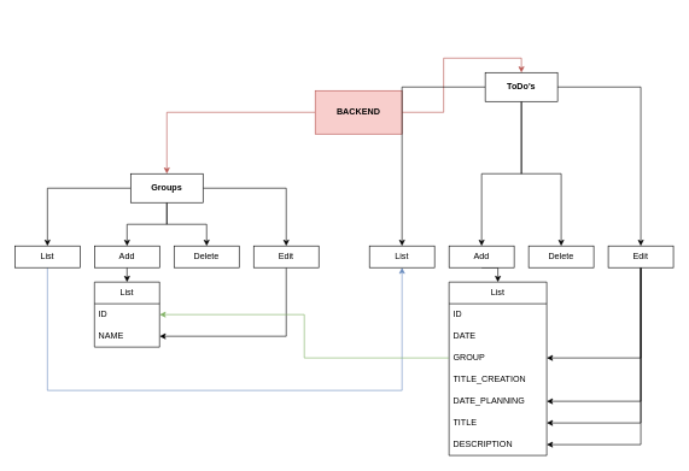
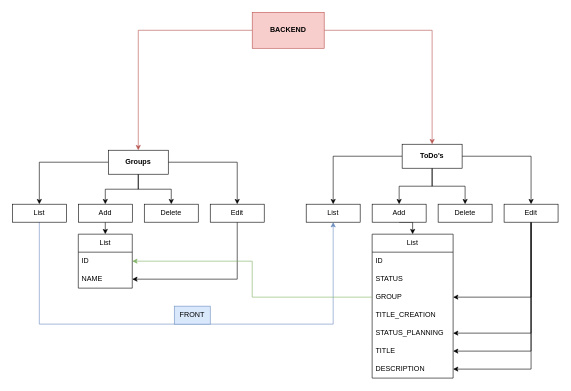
  <mxCell id="0" />
  <mxCell id="1" parent="0" />
  <mxCell id="2" style="edgeStyle=orthogonalEdgeStyle;rounded=0;orthogonalLoop=1;jettySize=auto;html=1;entryX=0.5;entryY=0;entryDx=0;entryDy=0;fillColor=#f8cecc;strokeColor=#b85450;" edge="1" parent="1" source="4" target="9"><mxGeometry relative="1" as="geometry" /></mxCell>
  <mxCell id="3" style="edgeStyle=orthogonalEdgeStyle;rounded=0;orthogonalLoop=1;jettySize=auto;html=1;exitX=1;exitY=0.5;exitDx=0;exitDy=0;entryX=0.5;entryY=0;entryDx=0;entryDy=0;fillColor=#f8cecc;strokeColor=#b85450;" edge="1" parent="1" source="4" target="24"><mxGeometry relative="1" as="geometry" /></mxCell>
- <mxCell id="4" value="&lt;b&gt;BACKEND&lt;/b&gt;" style="rounded=0;whiteSpace=wrap;html=1;fillColor=#f8cecc;strokeColor=#b85450;" vertex="1" parent="1"><mxGeometry x="435" y="125" width="120" height="60" as="geometry" /></mxCell>
+ <mxCell id="4" value="&lt;b&gt;BACKEND&lt;/b&gt;" style="rounded=0;whiteSpace=wrap;html=1;fillColor=#f8cecc;strokeColor=#b85450;" vertex="1" parent="1"><mxGeometry x="420" y="20" width="120" height="60" as="geometry" /></mxCell>
  <mxCell id="5" style="edgeStyle=orthogonalEdgeStyle;rounded=0;orthogonalLoop=1;jettySize=auto;html=1;entryX=0.5;entryY=0;entryDx=0;entryDy=0;" edge="1" parent="1" source="9" target="11"><mxGeometry relative="1" as="geometry" /></mxCell>
  <mxCell id="6" style="edgeStyle=orthogonalEdgeStyle;rounded=0;orthogonalLoop=1;jettySize=auto;html=1;entryX=0.5;entryY=0;entryDx=0;entryDy=0;" edge="1" parent="1" source="9" target="14"><mxGeometry relative="1" as="geometry" /></mxCell>
  <mxCell id="7" style="edgeStyle=orthogonalEdgeStyle;rounded=0;orthogonalLoop=1;jettySize=auto;html=1;entryX=0.5;entryY=0;entryDx=0;entryDy=0;" edge="1" parent="1" source="9" target="13"><mxGeometry relative="1" as="geometry" /></mxCell>
  <mxCell id="8" style="edgeStyle=orthogonalEdgeStyle;rounded=0;orthogonalLoop=1;jettySize=auto;html=1;entryX=0.5;entryY=0;entryDx=0;entryDy=0;" edge="1" parent="1" source="9" target="19"><mxGeometry relative="1" as="geometry" /></mxCell>
- <mxCell id="9" value="Groups" style="rounded=0;whiteSpace=wrap;html=1;fontStyle=1" vertex="1" parent="1"><mxGeometry x="180" y="240" width="100" height="40" as="geometry" /></mxCell>
+ <mxCell id="9" value="Groups" style="rounded=0;whiteSpace=wrap;html=1;fontStyle=1" vertex="1" parent="1"><mxGeometry x="180" y="250" width="100" height="40" as="geometry" /></mxCell>
  <mxCell id="10" style="edgeStyle=orthogonalEdgeStyle;rounded=0;orthogonalLoop=1;jettySize=auto;html=1;entryX=0.5;entryY=1;entryDx=0;entryDy=0;fillColor=#dae8fc;strokeColor=#6c8ebf;" edge="1" parent="1" source="11" target="25"><mxGeometry relative="1" as="geometry"><Array as="points"><mxPoint x="65" y="540" /><mxPoint x="555" y="540" /></Array></mxGeometry></mxCell>
  <mxCell id="11" value="List" style="rounded=0;whiteSpace=wrap;html=1;" vertex="1" parent="1"><mxGeometry x="20" y="340" width="90" height="30" as="geometry" /></mxCell>
  <mxCell id="12" style="edgeStyle=orthogonalEdgeStyle;rounded=0;orthogonalLoop=1;jettySize=auto;html=1;exitX=0.5;exitY=1;exitDx=0;exitDy=0;entryX=0.5;entryY=0;entryDx=0;entryDy=0;" edge="1" parent="1" source="13" target="15"><mxGeometry relative="1" as="geometry" /></mxCell>
  <mxCell id="13" value="Add" style="rounded=0;whiteSpace=wrap;html=1;" vertex="1" parent="1"><mxGeometry x="130" y="340" width="90" height="30" as="geometry" /></mxCell>
  <mxCell id="14" value="Delete" style="rounded=0;whiteSpace=wrap;html=1;" vertex="1" parent="1"><mxGeometry x="240" y="340" width="90" height="30" as="geometry" /></mxCell>
  <mxCell id="15" value="&lt;div&gt;List&lt;/div&gt;" style="swimlane;fontStyle=0;childLayout=stackLayout;horizontal=1;startSize=30;horizontalStack=0;resizeParent=1;resizeParentMax=0;resizeLast=0;collapsible=1;marginBottom=0;whiteSpace=wrap;html=1;" vertex="1" parent="1"><mxGeometry x="130" y="390" width="90" height="90" as="geometry" /></mxCell>
  <mxCell id="16" value="ID" style="text;strokeColor=none;fillColor=none;align=left;verticalAlign=middle;spacingLeft=4;spacingRight=4;overflow=hidden;points=[[0,0.5],[1,0.5]];portConstraint=eastwest;rotatable=0;whiteSpace=wrap;html=1;" vertex="1" parent="15"><mxGeometry y="30" width="90" height="30" as="geometry" /></mxCell>
  <mxCell id="17" value="NAME" style="text;strokeColor=none;fillColor=none;align=left;verticalAlign=middle;spacingLeft=4;spacingRight=4;overflow=hidden;points=[[0,0.5],[1,0.5]];portConstraint=eastwest;rotatable=0;whiteSpace=wrap;html=1;" vertex="1" parent="15"><mxGeometry y="60" width="90" height="30" as="geometry" /></mxCell>
  <mxCell id="18" style="edgeStyle=orthogonalEdgeStyle;rounded=0;orthogonalLoop=1;jettySize=auto;html=1;entryX=1;entryY=0.5;entryDx=0;entryDy=0;" edge="1" parent="1" source="19" target="17"><mxGeometry relative="1" as="geometry" /></mxCell>
  <mxCell id="19" value="Edit" style="rounded=0;whiteSpace=wrap;html=1;" vertex="1" parent="1"><mxGeometry x="350" y="340" width="90" height="30" as="geometry" /></mxCell>
  <mxCell id="20" style="edgeStyle=orthogonalEdgeStyle;rounded=0;orthogonalLoop=1;jettySize=auto;html=1;entryX=0.5;entryY=0;entryDx=0;entryDy=0;" edge="1" source="24" target="25" parent="1"><mxGeometry relative="1" as="geometry" /></mxCell>
  <mxCell id="21" style="edgeStyle=orthogonalEdgeStyle;rounded=0;orthogonalLoop=1;jettySize=auto;html=1;entryX=0.5;entryY=0;entryDx=0;entryDy=0;" edge="1" source="24" target="28" parent="1"><mxGeometry relative="1" as="geometry" /></mxCell>
  <mxCell id="22" style="edgeStyle=orthogonalEdgeStyle;rounded=0;orthogonalLoop=1;jettySize=auto;html=1;entryX=0.5;entryY=0;entryDx=0;entryDy=0;" edge="1" source="24" target="27" parent="1"><mxGeometry relative="1" as="geometry" /></mxCell>
  <mxCell id="23" style="edgeStyle=orthogonalEdgeStyle;rounded=0;orthogonalLoop=1;jettySize=auto;html=1;entryX=0.5;entryY=0;entryDx=0;entryDy=0;" edge="1" source="24" target="33" parent="1"><mxGeometry relative="1" as="geometry" /></mxCell>
- <mxCell id="24" value="ToDo's" style="rounded=0;whiteSpace=wrap;html=1;fontStyle=1" vertex="1" parent="1"><mxGeometry x="670" y="100" width="100" height="40" as="geometry" /></mxCell>
+ <mxCell id="24" value="ToDo's" style="rounded=0;whiteSpace=wrap;html=1;fontStyle=1" vertex="1" parent="1"><mxGeometry x="670" y="240" width="100" height="40" as="geometry" /></mxCell>
  <mxCell id="25" value="List" style="rounded=0;whiteSpace=wrap;html=1;" vertex="1" parent="1"><mxGeometry x="510" y="340" width="90" height="30" as="geometry" /></mxCell>
  <mxCell id="26" style="edgeStyle=orthogonalEdgeStyle;rounded=0;orthogonalLoop=1;jettySize=auto;html=1;exitX=0.5;exitY=1;exitDx=0;exitDy=0;entryX=0.5;entryY=0;entryDx=0;entryDy=0;" edge="1" parent="1" source="27" target="35"><mxGeometry relative="1" as="geometry" /></mxCell>
  <mxCell id="27" value="Add" style="rounded=0;whiteSpace=wrap;html=1;" vertex="1" parent="1"><mxGeometry x="620" y="340" width="90" height="30" as="geometry" /></mxCell>
  <mxCell id="28" value="Delete" style="rounded=0;whiteSpace=wrap;html=1;" vertex="1" parent="1"><mxGeometry x="730" y="340" width="90" height="30" as="geometry" /></mxCell>
  <mxCell id="29" style="edgeStyle=orthogonalEdgeStyle;rounded=0;orthogonalLoop=1;jettySize=auto;html=1;entryX=1;entryY=0.5;entryDx=0;entryDy=0;" edge="1" parent="1" source="33" target="38"><mxGeometry relative="1" as="geometry" /></mxCell>
  <mxCell id="30" style="edgeStyle=orthogonalEdgeStyle;rounded=0;orthogonalLoop=1;jettySize=auto;html=1;entryX=1;entryY=0.5;entryDx=0;entryDy=0;" edge="1" parent="1" source="33" target="40"><mxGeometry relative="1" as="geometry" /></mxCell>
  <mxCell id="31" style="edgeStyle=orthogonalEdgeStyle;rounded=0;orthogonalLoop=1;jettySize=auto;html=1;entryX=1;entryY=0.5;entryDx=0;entryDy=0;" edge="1" parent="1" source="33" target="41"><mxGeometry relative="1" as="geometry" /></mxCell>
  <mxCell id="32" style="edgeStyle=orthogonalEdgeStyle;rounded=0;orthogonalLoop=1;jettySize=auto;html=1;entryX=1;entryY=0.5;entryDx=0;entryDy=0;" edge="1" parent="1" source="33" target="42"><mxGeometry relative="1" as="geometry" /></mxCell>
  <mxCell id="33" value="Edit" style="rounded=0;whiteSpace=wrap;html=1;" vertex="1" parent="1"><mxGeometry x="840" y="340" width="90" height="30" as="geometry" /></mxCell>
+ <mxCell id="34" value="FRONT" style="text;html=1;align=center;verticalAlign=middle;whiteSpace=wrap;rounded=0;fillColor=#dae8fc;strokeColor=#6c8ebf;" vertex="1" parent="1"><mxGeometry x="290" y="510" width="60" height="30" as="geometry" /></mxCell>
  <mxCell id="35" value="&lt;div&gt;List&lt;/div&gt;" style="swimlane;fontStyle=0;childLayout=stackLayout;horizontal=1;startSize=30;horizontalStack=0;resizeParent=1;resizeParentMax=0;resizeLast=0;collapsible=1;marginBottom=0;whiteSpace=wrap;html=1;direction=east;" vertex="1" parent="1"><mxGeometry x="620" y="390" width="135" height="240" as="geometry"><mxRectangle x="725" y="534" width="60" height="30" as="alternateBounds" /></mxGeometry></mxCell>
  <mxCell id="36" value="ID" style="text;strokeColor=none;fillColor=none;align=left;verticalAlign=middle;spacingLeft=4;spacingRight=4;overflow=hidden;points=[[0,0.5],[1,0.5]];portConstraint=eastwest;rotatable=0;whiteSpace=wrap;html=1;" vertex="1" parent="35"><mxGeometry y="30" width="135" height="30" as="geometry" /></mxCell>
- <mxCell id="37" value="DATE" style="text;strokeColor=none;fillColor=none;align=left;verticalAlign=middle;spacingLeft=4;spacingRight=4;overflow=hidden;points=[[0,0.5],[1,0.5]];portConstraint=eastwest;rotatable=0;whiteSpace=wrap;html=1;" vertex="1" parent="35"><mxGeometry y="60" width="135" height="30" as="geometry" /></mxCell>
+ <mxCell id="37" value="STATUS" style="text;strokeColor=none;fillColor=none;align=left;verticalAlign=middle;spacingLeft=4;spacingRight=4;overflow=hidden;points=[[0,0.5],[1,0.5]];portConstraint=eastwest;rotatable=0;whiteSpace=wrap;html=1;" vertex="1" parent="35"><mxGeometry y="60" width="135" height="30" as="geometry" /></mxCell>
  <mxCell id="38" value="GROUP" style="text;strokeColor=none;fillColor=none;align=left;verticalAlign=middle;spacingLeft=4;spacingRight=4;overflow=hidden;points=[[0,0.5],[1,0.5]];portConstraint=eastwest;rotatable=0;whiteSpace=wrap;html=1;" vertex="1" parent="35"><mxGeometry y="90" width="135" height="30" as="geometry" /></mxCell>
  <mxCell id="39" value="TITLE_CREATION" style="text;strokeColor=none;fillColor=none;align=left;verticalAlign=middle;spacingLeft=4;spacingRight=4;overflow=hidden;points=[[0,0.5],[1,0.5]];portConstraint=eastwest;rotatable=0;whiteSpace=wrap;html=1;" vertex="1" parent="35"><mxGeometry y="120" width="135" height="30" as="geometry" /></mxCell>
- <mxCell id="40" value="DATE_PLANNING" style="text;strokeColor=none;fillColor=none;align=left;verticalAlign=middle;spacingLeft=4;spacingRight=4;overflow=hidden;points=[[0,0.5],[1,0.5]];portConstraint=eastwest;rotatable=0;whiteSpace=wrap;html=1;" vertex="1" parent="35"><mxGeometry y="150" width="135" height="30" as="geometry" /></mxCell>
+ <mxCell id="40" value="STATUS_PLANNING" style="text;strokeColor=none;fillColor=none;align=left;verticalAlign=middle;spacingLeft=4;spacingRight=4;overflow=hidden;points=[[0,0.5],[1,0.5]];portConstraint=eastwest;rotatable=0;whiteSpace=wrap;html=1;" vertex="1" parent="35"><mxGeometry y="150" width="135" height="30" as="geometry" /></mxCell>
  <mxCell id="41" value="TITLE" style="text;strokeColor=none;fillColor=none;align=left;verticalAlign=middle;spacingLeft=4;spacingRight=4;overflow=hidden;points=[[0,0.5],[1,0.5]];portConstraint=eastwest;rotatable=0;whiteSpace=wrap;html=1;" vertex="1" parent="35"><mxGeometry y="180" width="135" height="30" as="geometry" /></mxCell>
  <mxCell id="42" value="DESCRIPTION" style="text;strokeColor=none;fillColor=none;align=left;verticalAlign=middle;spacingLeft=4;spacingRight=4;overflow=hidden;points=[[0,0.5],[1,0.5]];portConstraint=eastwest;rotatable=0;whiteSpace=wrap;html=1;" vertex="1" parent="35"><mxGeometry y="210" width="135" height="30" as="geometry" /></mxCell>
  <mxCell id="43" style="edgeStyle=orthogonalEdgeStyle;rounded=0;orthogonalLoop=1;jettySize=auto;html=1;entryX=1;entryY=0.5;entryDx=0;entryDy=0;fillColor=#d5e8d4;strokeColor=#82b366;" edge="1" parent="1" source="38" target="16"><mxGeometry relative="1" as="geometry" /></mxCell>
